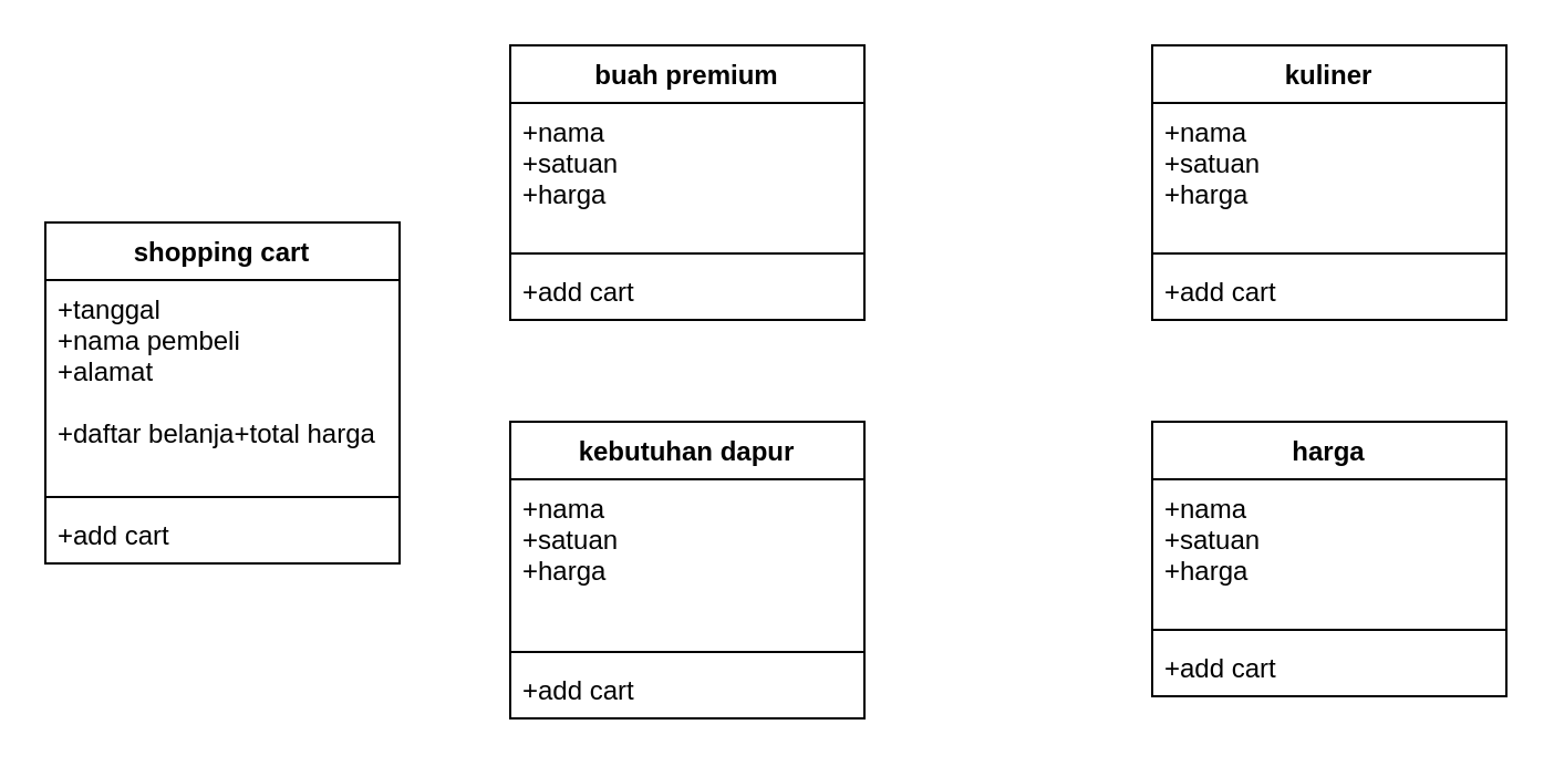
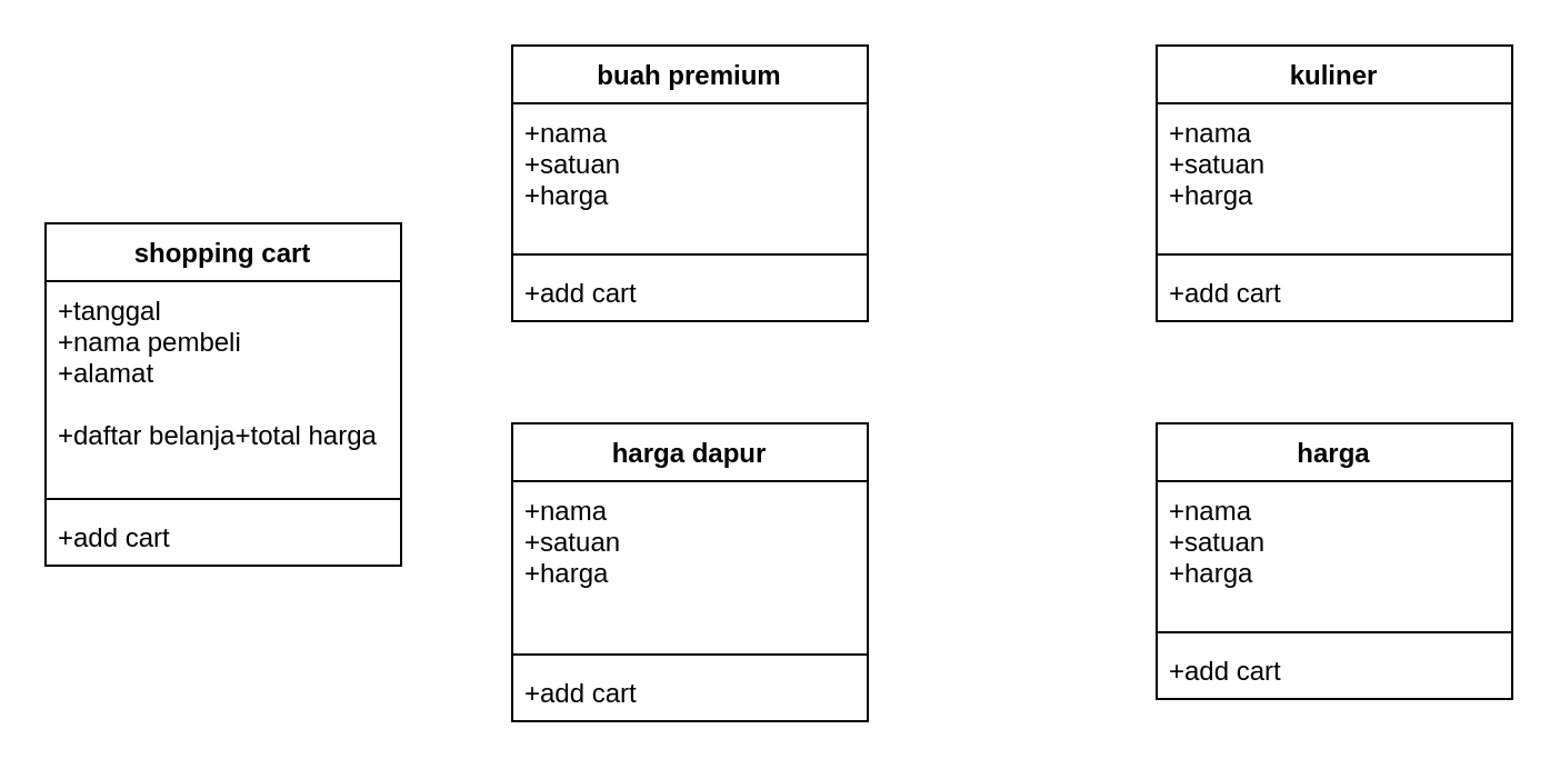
  <mxCell id="0" />
  <mxCell id="1" parent="0" />
  <mxCell id="2" value="harga" style="swimlane;fontStyle=1;align=center;verticalAlign=top;childLayout=stackLayout;horizontal=1;startSize=26;horizontalStack=0;resizeParent=1;resizeParentMax=0;resizeLast=0;collapsible=1;marginBottom=0;" vertex="1" parent="1"><mxGeometry x="520" y="190" width="160" height="124" as="geometry" /></mxCell>
  <mxCell id="3" value="+nama&#10;+satuan&#10;+harga&#10;" style="text;strokeColor=none;fillColor=none;align=left;verticalAlign=top;spacingLeft=4;spacingRight=4;overflow=hidden;rotatable=0;points=[[0,0.5],[1,0.5]];portConstraint=eastwest;" vertex="1" parent="2"><mxGeometry y="26" width="160" height="64" as="geometry" /></mxCell>
  <mxCell id="4" value="" style="line;strokeWidth=1;fillColor=none;align=left;verticalAlign=middle;spacingTop=-1;spacingLeft=3;spacingRight=3;rotatable=0;labelPosition=right;points=[];portConstraint=eastwest;" vertex="1" parent="2"><mxGeometry y="90" width="160" height="8" as="geometry" /></mxCell>
  <mxCell id="5" value="+add cart" style="text;strokeColor=none;fillColor=none;align=left;verticalAlign=top;spacingLeft=4;spacingRight=4;overflow=hidden;rotatable=0;points=[[0,0.5],[1,0.5]];portConstraint=eastwest;" vertex="1" parent="2"><mxGeometry y="98" width="160" height="26" as="geometry" /></mxCell>
  <mxCell id="6" value="kuliner" style="swimlane;fontStyle=1;align=center;verticalAlign=top;childLayout=stackLayout;horizontal=1;startSize=26;horizontalStack=0;resizeParent=1;resizeParentMax=0;resizeLast=0;collapsible=1;marginBottom=0;" vertex="1" parent="1"><mxGeometry x="520" y="20" width="160" height="124" as="geometry" /></mxCell>
  <mxCell id="7" value="+nama&#10;+satuan&#10;+harga&#10;" style="text;strokeColor=none;fillColor=none;align=left;verticalAlign=top;spacingLeft=4;spacingRight=4;overflow=hidden;rotatable=0;points=[[0,0.5],[1,0.5]];portConstraint=eastwest;" vertex="1" parent="6"><mxGeometry y="26" width="160" height="64" as="geometry" /></mxCell>
  <mxCell id="8" value="" style="line;strokeWidth=1;fillColor=none;align=left;verticalAlign=middle;spacingTop=-1;spacingLeft=3;spacingRight=3;rotatable=0;labelPosition=right;points=[];portConstraint=eastwest;" vertex="1" parent="6"><mxGeometry y="90" width="160" height="8" as="geometry" /></mxCell>
  <mxCell id="9" value="+add cart" style="text;strokeColor=none;fillColor=none;align=left;verticalAlign=top;spacingLeft=4;spacingRight=4;overflow=hidden;rotatable=0;points=[[0,0.5],[1,0.5]];portConstraint=eastwest;" vertex="1" parent="6"><mxGeometry y="98" width="160" height="26" as="geometry" /></mxCell>
- <mxCell id="10" value="kebutuhan dapur" style="swimlane;fontStyle=1;align=center;verticalAlign=top;childLayout=stackLayout;horizontal=1;startSize=26;horizontalStack=0;resizeParent=1;resizeParentMax=0;resizeLast=0;collapsible=1;marginBottom=0;" vertex="1" parent="1"><mxGeometry x="230" y="190" width="160" height="134" as="geometry" /></mxCell>
+ <mxCell id="10" value="harga dapur" style="swimlane;fontStyle=1;align=center;verticalAlign=top;childLayout=stackLayout;horizontal=1;startSize=26;horizontalStack=0;resizeParent=1;resizeParentMax=0;resizeLast=0;collapsible=1;marginBottom=0;" vertex="1" parent="1"><mxGeometry x="230" y="190" width="160" height="134" as="geometry" /></mxCell>
  <mxCell id="11" value="+nama&#10;+satuan&#10;+harga&#10;" style="text;strokeColor=none;fillColor=none;align=left;verticalAlign=top;spacingLeft=4;spacingRight=4;overflow=hidden;rotatable=0;points=[[0,0.5],[1,0.5]];portConstraint=eastwest;" vertex="1" parent="10"><mxGeometry y="26" width="160" height="74" as="geometry" /></mxCell>
  <mxCell id="12" value="" style="line;strokeWidth=1;fillColor=none;align=left;verticalAlign=middle;spacingTop=-1;spacingLeft=3;spacingRight=3;rotatable=0;labelPosition=right;points=[];portConstraint=eastwest;" vertex="1" parent="10"><mxGeometry y="100" width="160" height="8" as="geometry" /></mxCell>
  <mxCell id="13" value="+add cart" style="text;strokeColor=none;fillColor=none;align=left;verticalAlign=top;spacingLeft=4;spacingRight=4;overflow=hidden;rotatable=0;points=[[0,0.5],[1,0.5]];portConstraint=eastwest;" vertex="1" parent="10"><mxGeometry y="108" width="160" height="26" as="geometry" /></mxCell>
  <mxCell id="14" value="buah premium" style="swimlane;fontStyle=1;align=center;verticalAlign=top;childLayout=stackLayout;horizontal=1;startSize=26;horizontalStack=0;resizeParent=1;resizeParentMax=0;resizeLast=0;collapsible=1;marginBottom=0;" vertex="1" parent="1"><mxGeometry x="230" y="20" width="160" height="124" as="geometry" /></mxCell>
  <mxCell id="15" value="+nama&#10;+satuan&#10;+harga&#10;&#10;" style="text;strokeColor=none;fillColor=none;align=left;verticalAlign=top;spacingLeft=4;spacingRight=4;overflow=hidden;rotatable=0;points=[[0,0.5],[1,0.5]];portConstraint=eastwest;" vertex="1" parent="14"><mxGeometry y="26" width="160" height="64" as="geometry" /></mxCell>
  <mxCell id="16" value="" style="line;strokeWidth=1;fillColor=none;align=left;verticalAlign=middle;spacingTop=-1;spacingLeft=3;spacingRight=3;rotatable=0;labelPosition=right;points=[];portConstraint=eastwest;" vertex="1" parent="14"><mxGeometry y="90" width="160" height="8" as="geometry" /></mxCell>
  <mxCell id="17" value="+add cart" style="text;strokeColor=none;fillColor=none;align=left;verticalAlign=top;spacingLeft=4;spacingRight=4;overflow=hidden;rotatable=0;points=[[0,0.5],[1,0.5]];portConstraint=eastwest;" vertex="1" parent="14"><mxGeometry y="98" width="160" height="26" as="geometry" /></mxCell>
  <mxCell id="18" value="shopping cart" style="swimlane;fontStyle=1;align=center;verticalAlign=top;childLayout=stackLayout;horizontal=1;startSize=26;horizontalStack=0;resizeParent=1;resizeParentMax=0;resizeLast=0;collapsible=1;marginBottom=0;" vertex="1" parent="1"><mxGeometry x="20" y="100" width="160" height="154" as="geometry" /></mxCell>
  <mxCell id="19" value="+tanggal&#10;+nama pembeli&#10;+alamat&#10;&#10;+daftar belanja+total harga&#10;&#10;&#10;&#10;" style="text;strokeColor=none;fillColor=none;align=left;verticalAlign=top;spacingLeft=4;spacingRight=4;overflow=hidden;rotatable=0;points=[[0,0.5],[1,0.5]];portConstraint=eastwest;" vertex="1" parent="18"><mxGeometry y="26" width="160" height="94" as="geometry" /></mxCell>
  <mxCell id="20" value="" style="line;strokeWidth=1;fillColor=none;align=left;verticalAlign=middle;spacingTop=-1;spacingLeft=3;spacingRight=3;rotatable=0;labelPosition=right;points=[];portConstraint=eastwest;" vertex="1" parent="18"><mxGeometry y="120" width="160" height="8" as="geometry" /></mxCell>
  <mxCell id="21" value="+add cart" style="text;strokeColor=none;fillColor=none;align=left;verticalAlign=top;spacingLeft=4;spacingRight=4;overflow=hidden;rotatable=0;points=[[0,0.5],[1,0.5]];portConstraint=eastwest;" vertex="1" parent="18"><mxGeometry y="128" width="160" height="26" as="geometry" /></mxCell>
